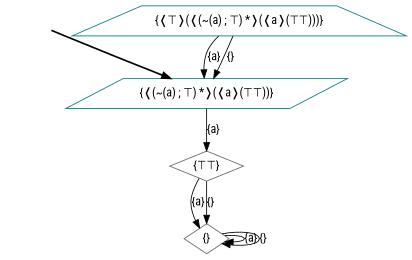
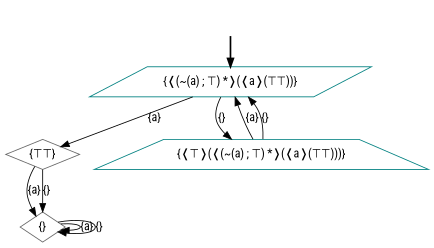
  digraph {
    fontname="Roboto Condensed"
    node [fontname="Roboto Condensed" color=teal shape=diamond]
    edge [fontname="Roboto Condensed"]
    fake0 [style=invisible color="" shape=""]
    "{❬(~(a) ; ⊤) *❭(❬a❭(⊤⊤))}" [root=true shape=parallelogram]
    "{⊤⊤}" [color=gray40]
    "{}" [color=gray40]
    "{❬⊤❭(❬(~(a) ; ⊤) *❭(❬a❭(⊤⊤)))}" [shape=trapezium]
    fake0 -> "{❬(~(a) ; ⊤) *❭(❬a❭(⊤⊤))}" [style=bold]
    "{❬(~(a) ; ⊤) *❭(❬a❭(⊤⊤))}" -> "{⊤⊤}" [label="{a}"]
+   "{❬(~(a) ; ⊤) *❭(❬a❭(⊤⊤))}" -> "{❬⊤❭(❬(~(a) ; ⊤) *❭(❬a❭(⊤⊤)))}" [label="{}"]
    "{⊤⊤}" -> "{}" [label="{a}"]
    "{⊤⊤}" -> "{}" [label="{}"]
    "{}" -> "{}" [label="{a}"]
    "{}" -> "{}" [label="{}"]
    "{❬⊤❭(❬(~(a) ; ⊤) *❭(❬a❭(⊤⊤)))}" -> "{❬(~(a) ; ⊤) *❭(❬a❭(⊤⊤))}" [label="{a}"]
    "{❬⊤❭(❬(~(a) ; ⊤) *❭(❬a❭(⊤⊤)))}" -> "{❬(~(a) ; ⊤) *❭(❬a❭(⊤⊤))}" [label="{}"]
  }
